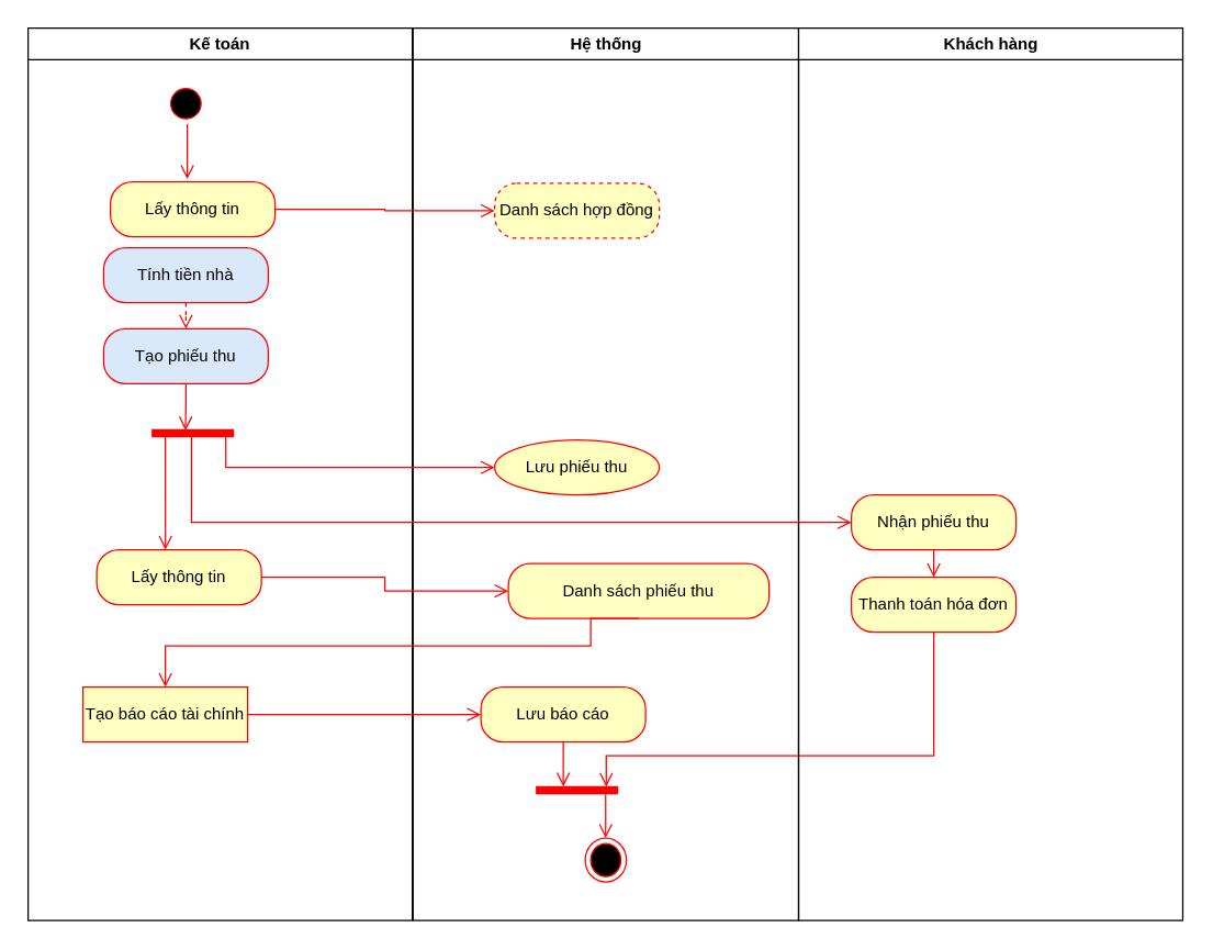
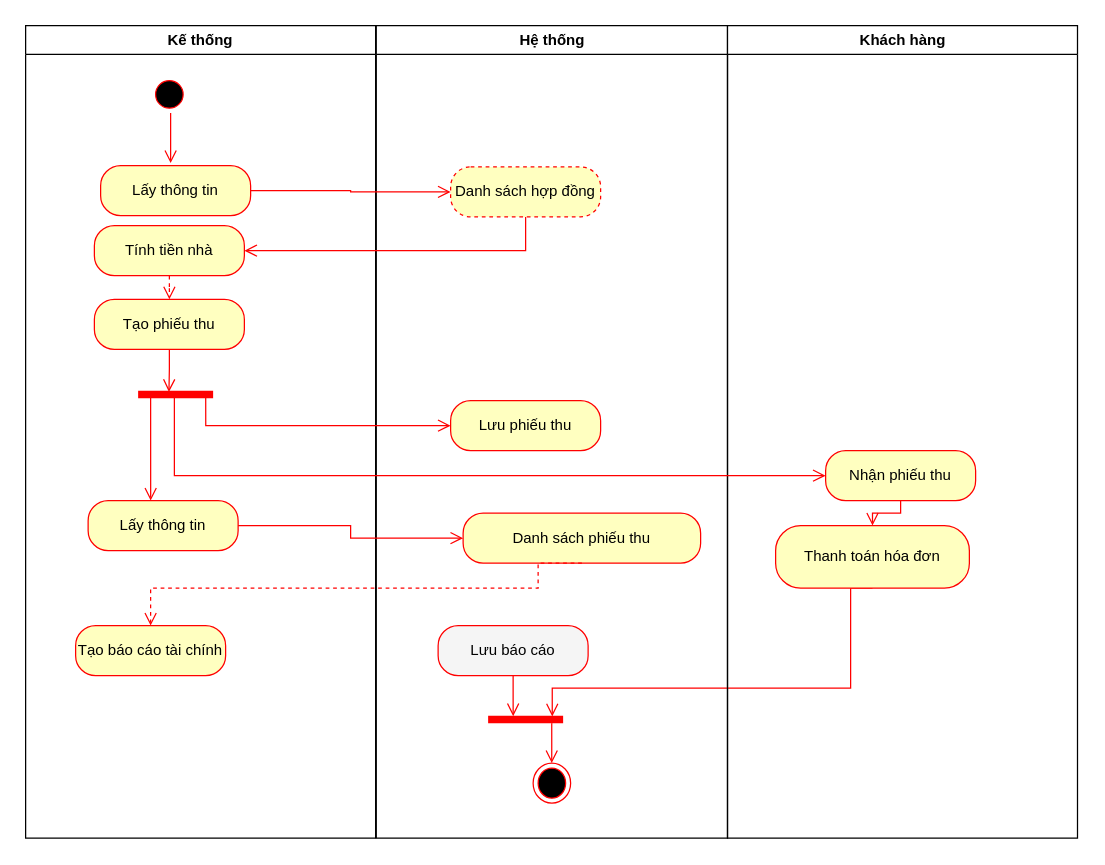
  <mxCell id="0" />
  <mxCell id="1" parent="0" />
- <mxCell id="2" value="Kế toán" style="swimlane;whiteSpace=wrap" parent="1" vertex="1"><mxGeometry x="20" y="20" width="280" height="650" as="geometry" /></mxCell>
+ <mxCell id="2" value="Kế thống" style="swimlane;whiteSpace=wrap" parent="1" vertex="1"><mxGeometry x="20" y="20" width="280" height="650" as="geometry" /></mxCell>
  <mxCell id="3" value="" style="ellipse;shape=startState;fillColor=#000000;strokeColor=#ff0000;" parent="2" vertex="1"><mxGeometry x="100" y="40" width="30" height="30" as="geometry" /></mxCell>
  <mxCell id="4" value="" style="edgeStyle=elbowEdgeStyle;elbow=horizontal;verticalAlign=bottom;endArrow=open;endSize=8;strokeColor=#FF0000;endFill=1;rounded=0" parent="2" source="3" edge="1"><mxGeometry x="100" y="40" as="geometry"><mxPoint x="115.5" y="110" as="targetPoint" /></mxGeometry></mxCell>
  <mxCell id="5" value="Lấy thông tin" style="rounded=1;whiteSpace=wrap;html=1;arcSize=40;fontColor=#000000;fillColor=#ffffc0;strokeColor=#ff0000;" parent="2" vertex="1"><mxGeometry x="60" y="112" width="120" height="40" as="geometry" /></mxCell>
- <mxCell id="6" value="Tính tiền nhà" style="rounded=1;whiteSpace=wrap;html=1;arcSize=40;fontColor=#000000;fillColor=#dae8fc;strokeColor=#ff0000;" parent="2" vertex="1"><mxGeometry x="55" y="160" width="120" height="40" as="geometry" /></mxCell>
+ <mxCell id="6" value="Tính tiền nhà" style="rounded=1;whiteSpace=wrap;html=1;arcSize=40;fontColor=#000000;fillColor=#ffffc0;strokeColor=#ff0000;" parent="2" vertex="1"><mxGeometry x="55" y="160" width="120" height="40" as="geometry" /></mxCell>
  <mxCell id="7" value="" style="shape=line;html=1;strokeWidth=6;strokeColor=#ff0000;" parent="2" vertex="1"><mxGeometry x="90" y="290" width="60" height="10" as="geometry" /></mxCell>
- <mxCell id="8" value="Tạo phiếu thu" style="rounded=1;whiteSpace=wrap;html=1;arcSize=40;fontColor=#000000;fillColor=#dae8fc;strokeColor=#ff0000;" parent="2" vertex="1"><mxGeometry x="55" y="219" width="120" height="40" as="geometry" /></mxCell>
+ <mxCell id="8" value="Tạo phiếu thu" style="rounded=1;whiteSpace=wrap;html=1;arcSize=40;fontColor=#000000;fillColor=#ffffc0;strokeColor=#ff0000;" parent="2" vertex="1"><mxGeometry x="55" y="219" width="120" height="40" as="geometry" /></mxCell>
  <mxCell id="9" value="" style="edgeStyle=orthogonalEdgeStyle;html=1;verticalAlign=bottom;endArrow=open;endSize=8;strokeColor=#ff0000;rounded=0;exitX=0.5;exitY=1;exitDx=0;exitDy=0;dashed=1;" parent="2" source="6" target="8" edge="1"><mxGeometry relative="1" as="geometry"><mxPoint x="330" y="332" as="targetPoint" /><Array as="points" /></mxGeometry></mxCell>
  <mxCell id="10" value="" style="edgeStyle=orthogonalEdgeStyle;html=1;verticalAlign=bottom;endArrow=open;endSize=8;strokeColor=#ff0000;rounded=0;entryX=0.411;entryY=0.303;entryDx=0;entryDy=0;exitX=0.5;exitY=1;exitDx=0;exitDy=0;entryPerimeter=0;" parent="2" source="8" target="7" edge="1"><mxGeometry relative="1" as="geometry"><mxPoint x="121" y="306" as="targetPoint" /><Array as="points" /><mxPoint x="120" y="270" as="sourcePoint" /></mxGeometry></mxCell>
  <mxCell id="11" value="Lấy thông tin" style="rounded=1;whiteSpace=wrap;html=1;arcSize=40;fontColor=#000000;fillColor=#ffffc0;strokeColor=#ff0000;" parent="2" vertex="1"><mxGeometry x="50" y="380" width="120" height="40" as="geometry" /></mxCell>
  <mxCell id="12" value="" style="edgeStyle=orthogonalEdgeStyle;html=1;verticalAlign=bottom;endArrow=open;endSize=8;strokeColor=#ff0000;rounded=0;exitX=0.25;exitY=0.5;exitDx=0;exitDy=0;exitPerimeter=0;entryX=0.417;entryY=0;entryDx=0;entryDy=0;entryPerimeter=0;" parent="2" source="7" target="11" edge="1"><mxGeometry relative="1" as="geometry"><mxPoint x="100" y="360" as="targetPoint" /><Array as="points"><mxPoint x="100" y="295" /></Array><mxPoint x="70" y="310" as="sourcePoint" /></mxGeometry></mxCell>
- <mxCell id="13" value="Tạo báo cáo tài chính" style="whiteSpace=wrap;html=1;arcSize=40;fontColor=#000000;fillColor=#ffffc0;strokeColor=#ff0000;rounded=0;" parent="2" vertex="1"><mxGeometry x="40" y="480" width="120" height="40" as="geometry" /></mxCell>
+ <mxCell id="13" value="Tạo báo cáo tài chính" style="rounded=1;whiteSpace=wrap;html=1;arcSize=40;fontColor=#000000;fillColor=#ffffc0;strokeColor=#ff0000;" parent="2" vertex="1"><mxGeometry x="40" y="480" width="120" height="40" as="geometry" /></mxCell>
  <mxCell id="14" value="Hệ thống" style="swimlane;whiteSpace=wrap" parent="1" vertex="1"><mxGeometry x="300.5" y="20" width="281" height="650" as="geometry" /></mxCell>
  <mxCell id="15" value="Danh sách hợp đồng" style="rounded=1;whiteSpace=wrap;html=1;arcSize=40;fontColor=#000000;fillColor=#ffffc0;strokeColor=#ff0000;dashed=1;" parent="14" vertex="1"><mxGeometry x="59.5" y="113" width="120" height="40" as="geometry" /></mxCell>
- <mxCell id="16" value="Lưu phiếu thu" style="ellipse;whiteSpace=wrap;html=1;arcSize=40;fontColor=#000000;fillColor=#ffffc0;strokeColor=#ff0000;" parent="14" vertex="1"><mxGeometry x="59.5" y="300" width="120" height="40" as="geometry" /></mxCell>
+ <mxCell id="16" value="Lưu phiếu thu" style="rounded=1;whiteSpace=wrap;html=1;arcSize=40;fontColor=#000000;fillColor=#ffffc0;strokeColor=#ff0000;" parent="14" vertex="1"><mxGeometry x="59.5" y="300" width="120" height="40" as="geometry" /></mxCell>
  <mxCell id="17" value="" style="ellipse;shape=endState;fillColor=#000000;strokeColor=#ff0000" parent="14" vertex="1"><mxGeometry x="125.5" y="590" width="30" height="32" as="geometry" /></mxCell>
  <mxCell id="18" value="" style="shape=line;html=1;strokeWidth=6;strokeColor=#ff0000;" parent="14" vertex="1"><mxGeometry x="89.5" y="550" width="60" height="10" as="geometry" /></mxCell>
  <mxCell id="19" value="" style="edgeStyle=orthogonalEdgeStyle;html=1;verticalAlign=bottom;endArrow=open;endSize=8;strokeColor=#ff0000;rounded=0;exitX=0.5;exitY=1;exitDx=0;exitDy=0;entryX=0.334;entryY=0.245;entryDx=0;entryDy=0;entryPerimeter=0;" parent="14" edge="1"><mxGeometry relative="1" as="geometry"><mxPoint x="140.39" y="590" as="targetPoint" /><Array as="points"><mxPoint x="140.39" y="578" /></Array><mxPoint x="140.39" y="558" as="sourcePoint" /></mxGeometry></mxCell>
  <mxCell id="20" value="" style="edgeStyle=orthogonalEdgeStyle;html=1;verticalAlign=bottom;endArrow=open;endSize=8;strokeColor=#ff0000;rounded=0;entryX=0;entryY=0.5;entryDx=0;entryDy=0;" parent="1" source="5" target="15" edge="1"><mxGeometry relative="1" as="geometry"><mxPoint x="355.5" y="152" as="targetPoint" /></mxGeometry></mxCell>
+ <mxCell id="21" value="" style="edgeStyle=orthogonalEdgeStyle;html=1;verticalAlign=bottom;endArrow=open;endSize=8;strokeColor=#ff0000;rounded=0;exitX=0.5;exitY=1;exitDx=0;exitDy=0;entryX=1;entryY=0.5;entryDx=0;entryDy=0;" parent="1" source="15" target="6" edge="1"><mxGeometry relative="1" as="geometry"><mxPoint x="330" y="220" as="targetPoint" /><Array as="points"><mxPoint x="420" y="200" /><mxPoint x="195" y="200" /></Array><mxPoint x="400" y="200" as="sourcePoint" /></mxGeometry></mxCell>
  <mxCell id="22" value="" style="edgeStyle=orthogonalEdgeStyle;html=1;verticalAlign=bottom;endArrow=open;endSize=8;strokeColor=#ff0000;rounded=0;exitX=0.901;exitY=0.542;exitDx=0;exitDy=0;exitPerimeter=0;entryX=0;entryY=0.5;entryDx=0;entryDy=0;" parent="1" source="7" target="16" edge="1"><mxGeometry relative="1" as="geometry"><mxPoint x="159.82" y="393" as="targetPoint" /><Array as="points"><mxPoint x="164" y="340" /></Array><mxPoint x="159.82" y="330" as="sourcePoint" /></mxGeometry></mxCell>
  <mxCell id="23" value="" style="edgeStyle=orthogonalEdgeStyle;html=1;verticalAlign=bottom;endArrow=open;endSize=8;strokeColor=#ff0000;rounded=0;exitX=0.5;exitY=1;exitDx=0;exitDy=0;entryX=0.855;entryY=0.267;entryDx=0;entryDy=0;entryPerimeter=0;" parent="1" source="26" target="18" edge="1"><mxGeometry relative="1" as="geometry"><mxPoint x="441" y="570" as="targetPoint" /><Array as="points"><mxPoint x="680" y="550" /><mxPoint x="441" y="550" /></Array><mxPoint x="370" y="420" as="sourcePoint" /></mxGeometry></mxCell>
  <mxCell id="24" value="Khách hàng" style="swimlane;whiteSpace=wrap" parent="1" vertex="1"><mxGeometry x="581.5" y="20" width="280" height="650" as="geometry" /></mxCell>
- <mxCell id="25" value="Nhận phiếu thu" style="rounded=1;whiteSpace=wrap;html=1;arcSize=40;fontColor=#000000;fillColor=#ffffc0;strokeColor=#ff0000;" parent="24" vertex="1"><mxGeometry x="38.5" y="340" width="120" height="40" as="geometry" /></mxCell>
- <mxCell id="26" value="Thanh toán hóa đơn" style="rounded=1;whiteSpace=wrap;html=1;arcSize=40;fontColor=#000000;fillColor=#ffffc0;strokeColor=#ff0000;" parent="24" vertex="1"><mxGeometry x="38.5" y="400" width="120" height="40" as="geometry" /></mxCell>
+ <mxCell id="25" value="Nhận phiếu thu" style="rounded=1;whiteSpace=wrap;html=1;arcSize=40;fontColor=#000000;fillColor=#ffffc0;strokeColor=#ff0000;" parent="24" vertex="1"><mxGeometry x="78.5" y="340" width="120" height="40" as="geometry" /></mxCell>
+ <mxCell id="26" value="Thanh toán hóa đơn" style="rounded=1;whiteSpace=wrap;html=1;arcSize=40;fontColor=#000000;fillColor=#ffffc0;strokeColor=#ff0000;" parent="24" vertex="1"><mxGeometry x="38.5" y="400" width="155" height="50" as="geometry" /></mxCell>
  <mxCell id="27" value="" style="edgeStyle=orthogonalEdgeStyle;html=1;verticalAlign=bottom;endArrow=open;endSize=8;strokeColor=#ff0000;rounded=0;entryX=0.5;entryY=0;entryDx=0;entryDy=0;exitX=0.5;exitY=1;exitDx=0;exitDy=0;" parent="24" source="25" target="26" edge="1"><mxGeometry relative="1" as="geometry"><mxPoint x="109.5" y="436" as="targetPoint" /><Array as="points" /><mxPoint x="108.5" y="400" as="sourcePoint" /></mxGeometry></mxCell>
  <mxCell id="28" value="" style="edgeStyle=orthogonalEdgeStyle;html=1;verticalAlign=bottom;endArrow=open;endSize=8;strokeColor=#ff0000;rounded=0;exitX=0.55;exitY=0.7;exitDx=0;exitDy=0;exitPerimeter=0;entryX=0;entryY=0.5;entryDx=0;entryDy=0;" parent="1" source="7" target="25" edge="1"><mxGeometry relative="1" as="geometry"><mxPoint x="138" y="390" as="targetPoint" /><Array as="points"><mxPoint x="139" y="317" /><mxPoint x="139" y="380" /></Array><mxPoint x="150" y="350" as="sourcePoint" /></mxGeometry></mxCell>
  <mxCell id="29" value="Danh sách phiếu thu" style="rounded=1;whiteSpace=wrap;html=1;arcSize=40;fontColor=#000000;fillColor=#ffffc0;strokeColor=#ff0000;" parent="1" vertex="1"><mxGeometry x="370" y="410" width="190" height="40" as="geometry" /></mxCell>
  <mxCell id="30" value="" style="edgeStyle=orthogonalEdgeStyle;html=1;verticalAlign=bottom;endArrow=open;endSize=8;strokeColor=#ff0000;rounded=0;entryX=0;entryY=0.5;entryDx=0;entryDy=0;exitX=1;exitY=0.5;exitDx=0;exitDy=0;" parent="1" source="11" target="29" edge="1"><mxGeometry relative="1" as="geometry"><mxPoint x="240" y="454" as="targetPoint" /><Array as="points" /><mxPoint x="240" y="420" as="sourcePoint" /></mxGeometry></mxCell>
- <mxCell id="31" value="Lưu báo cáo" style="rounded=1;whiteSpace=wrap;html=1;arcSize=40;fontColor=#000000;fillColor=#ffffc0;strokeColor=#ff0000;" parent="1" vertex="1"><mxGeometry x="350" y="500" width="120" height="40" as="geometry" /></mxCell>
- <mxCell id="32" value="" style="edgeStyle=orthogonalEdgeStyle;html=1;verticalAlign=bottom;endArrow=open;endSize=8;strokeColor=#ff0000;rounded=0;exitX=0.5;exitY=1;exitDx=0;exitDy=0;entryX=0.5;entryY=0;entryDx=0;entryDy=0;" parent="1" source="29" target="13" edge="1"><mxGeometry relative="1" as="geometry"><mxPoint x="430" y="500" as="targetPoint" /><Array as="points"><mxPoint x="430" y="470" /><mxPoint x="120" y="470" /></Array><mxPoint x="400" y="460" as="sourcePoint" /></mxGeometry></mxCell>
- <mxCell id="33" value="" style="edgeStyle=orthogonalEdgeStyle;html=1;verticalAlign=bottom;endArrow=open;endSize=8;strokeColor=#ff0000;rounded=0;exitX=1;exitY=0.5;exitDx=0;exitDy=0;entryX=0;entryY=0.5;entryDx=0;entryDy=0;" parent="1" source="13" target="31" edge="1"><mxGeometry relative="1" as="geometry"><mxPoint x="70" y="510" as="targetPoint" /><Array as="points"><mxPoint x="270" y="520" /><mxPoint x="270" y="520" /></Array><mxPoint x="240" y="510" as="sourcePoint" /></mxGeometry></mxCell>
+ <mxCell id="31" value="Lưu báo cáo" style="rounded=1;whiteSpace=wrap;html=1;arcSize=40;fontColor=#000000;fillColor=#f5f5f5;strokeColor=#ff0000;" parent="1" vertex="1"><mxGeometry x="350" y="500" width="120" height="40" as="geometry" /></mxCell>
+ <mxCell id="32" value="" style="edgeStyle=orthogonalEdgeStyle;html=1;verticalAlign=bottom;endArrow=open;endSize=8;strokeColor=#ff0000;rounded=0;exitX=0.5;exitY=1;exitDx=0;exitDy=0;entryX=0.5;entryY=0;entryDx=0;entryDy=0;dashed=1;" parent="1" source="29" target="13" edge="1"><mxGeometry relative="1" as="geometry"><mxPoint x="430" y="500" as="targetPoint" /><Array as="points"><mxPoint x="430" y="470" /><mxPoint x="120" y="470" /></Array><mxPoint x="400" y="460" as="sourcePoint" /></mxGeometry></mxCell>
  <mxCell id="34" value="" style="edgeStyle=orthogonalEdgeStyle;html=1;verticalAlign=bottom;endArrow=open;endSize=8;strokeColor=#ff0000;rounded=0;exitX=0.5;exitY=1;exitDx=0;exitDy=0;entryX=0.334;entryY=0.245;entryDx=0;entryDy=0;entryPerimeter=0;" parent="1" source="31" target="18" edge="1"><mxGeometry relative="1" as="geometry"><mxPoint x="410" y="570" as="targetPoint" /><Array as="points"><mxPoint x="410" y="560" /></Array><mxPoint x="390" y="580" as="sourcePoint" /></mxGeometry></mxCell>
